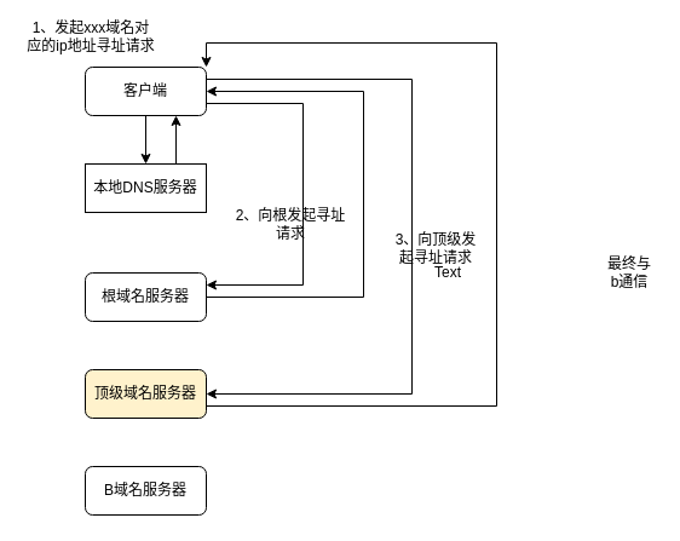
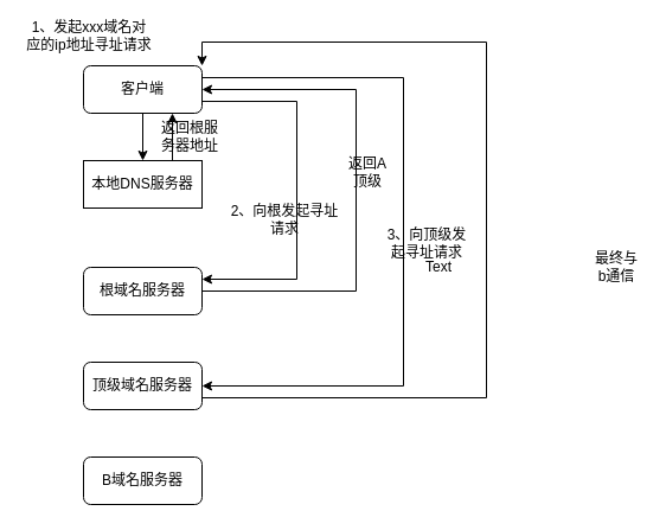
  <mxCell id="0" />
  <mxCell id="1" parent="0" />
  <mxCell id="2" style="edgeStyle=orthogonalEdgeStyle;rounded=0;orthogonalLoop=1;jettySize=auto;html=1;exitX=1;exitY=0.75;exitDx=0;exitDy=0;entryX=1;entryY=0.25;entryDx=0;entryDy=0;" edge="1" parent="1" source="4" target="9"><mxGeometry relative="1" as="geometry"><Array as="points"><mxPoint x="250" y="85" /><mxPoint x="250" y="235" /></Array></mxGeometry></mxCell>
  <mxCell id="3" style="edgeStyle=orthogonalEdgeStyle;rounded=0;orthogonalLoop=1;jettySize=auto;html=1;exitX=1;exitY=0.25;exitDx=0;exitDy=0;entryX=1;entryY=0.5;entryDx=0;entryDy=0;" edge="1" parent="1" source="4" target="11"><mxGeometry relative="1" as="geometry"><Array as="points"><mxPoint x="340" y="65" /><mxPoint x="340" y="325" /></Array></mxGeometry></mxCell>
  <mxCell id="4" value="客户端" style="rounded=1;whiteSpace=wrap;html=1;" parent="1" vertex="1"><mxGeometry x="70" y="55" width="100" height="40" as="geometry" /></mxCell>
  <mxCell id="5" style="edgeStyle=orthogonalEdgeStyle;rounded=0;orthogonalLoop=1;jettySize=auto;html=1;exitX=0.75;exitY=0;exitDx=0;exitDy=0;entryX=0.75;entryY=1;entryDx=0;entryDy=0;" edge="1" parent="1" source="6" target="4"><mxGeometry relative="1" as="geometry" /></mxCell>
  <mxCell id="6" value="本地DNS服务器" style="whiteSpace=wrap;html=1;rounded=0;" parent="1" vertex="1"><mxGeometry x="70" y="135" width="100" height="40" as="geometry" /></mxCell>
  <mxCell id="7" value="" style="endArrow=classic;html=1;exitX=0.5;exitY=1;exitDx=0;exitDy=0;entryX=0.5;entryY=0;entryDx=0;entryDy=0;" parent="1" source="4" target="6" edge="1"><mxGeometry width="50" height="50" relative="1" as="geometry"><mxPoint x="350" y="295" as="sourcePoint" /><mxPoint x="400" y="245" as="targetPoint" /></mxGeometry></mxCell>
  <mxCell id="8" style="edgeStyle=orthogonalEdgeStyle;rounded=0;orthogonalLoop=1;jettySize=auto;html=1;exitX=1;exitY=0.5;exitDx=0;exitDy=0;entryX=1;entryY=0.5;entryDx=0;entryDy=0;" edge="1" parent="1" source="9" target="4"><mxGeometry relative="1" as="geometry"><Array as="points"><mxPoint x="300" y="245" /><mxPoint x="300" y="75" /></Array></mxGeometry></mxCell>
  <mxCell id="9" value="根域名服务器" style="rounded=1;whiteSpace=wrap;html=1;" parent="1" vertex="1"><mxGeometry x="70" y="225" width="100" height="40" as="geometry" /></mxCell>
  <mxCell id="10" style="edgeStyle=orthogonalEdgeStyle;rounded=0;orthogonalLoop=1;jettySize=auto;html=1;exitX=1;exitY=0.75;exitDx=0;exitDy=0;entryX=1;entryY=0;entryDx=0;entryDy=0;" edge="1" parent="1" source="11" target="4"><mxGeometry relative="1" as="geometry"><Array as="points"><mxPoint x="410" y="335" /><mxPoint x="410" y="35" /><mxPoint x="170" y="35" /></Array></mxGeometry></mxCell>
- <mxCell id="11" value="顶级域名服务器" style="rounded=1;whiteSpace=wrap;html=1;fillColor=#fff2cc;" parent="1" vertex="1"><mxGeometry x="70" y="305" width="100" height="40" as="geometry" /></mxCell>
+ <mxCell id="11" value="顶级域名服务器" style="rounded=1;whiteSpace=wrap;html=1;" parent="1" vertex="1"><mxGeometry x="70" y="305" width="100" height="40" as="geometry" /></mxCell>
  <mxCell id="12" value="B域名服务器" style="rounded=1;whiteSpace=wrap;html=1;" parent="1" vertex="1"><mxGeometry x="70" y="385" width="100" height="40" as="geometry" /></mxCell>
  <mxCell id="13" value="1、发起xxx域名对应的ip地址寻址请求" style="text;html=1;strokeColor=none;fillColor=none;align=center;verticalAlign=middle;whiteSpace=wrap;rounded=0;" parent="1" vertex="1"><mxGeometry x="20" y="20" width="110" height="20" as="geometry" /></mxCell>
+ <mxCell id="14" value="返回根服务器地址" style="text;html=1;strokeColor=none;fillColor=none;align=center;verticalAlign=middle;whiteSpace=wrap;rounded=0;" vertex="1" parent="1"><mxGeometry x="130" y="105" width="60" height="20" as="geometry" /></mxCell>
  <mxCell id="15" value="2、向根发起寻址请求" style="text;html=1;strokeColor=none;fillColor=none;align=center;verticalAlign=middle;whiteSpace=wrap;rounded=0;" vertex="1" parent="1"><mxGeometry x="190" y="175" width="100" height="20" as="geometry" /></mxCell>
+ <mxCell id="16" value="返回A顶级" style="text;html=1;strokeColor=none;fillColor=none;align=center;verticalAlign=middle;whiteSpace=wrap;rounded=0;" vertex="1" parent="1"><mxGeometry x="290" y="135" width="40" height="20" as="geometry" /></mxCell>
  <mxCell id="17" value="3、向顶级发起寻址请求" style="text;html=1;strokeColor=none;fillColor=none;align=center;verticalAlign=middle;whiteSpace=wrap;rounded=0;" vertex="1" parent="1"><mxGeometry x="320" y="195" width="80" height="20" as="geometry" /></mxCell>
  <mxCell id="18" value="Text" style="text;html=1;strokeColor=none;fillColor=none;align=center;verticalAlign=middle;whiteSpace=wrap;rounded=0;" vertex="1" parent="1"><mxGeometry x="350" y="215" width="40" height="20" as="geometry" /></mxCell>
  <mxCell id="19" value="最终与b通信" style="text;html=1;strokeColor=none;fillColor=none;align=center;verticalAlign=middle;whiteSpace=wrap;rounded=0;" vertex="1" parent="1"><mxGeometry x="500" y="215" width="40" height="20" as="geometry" /></mxCell>
